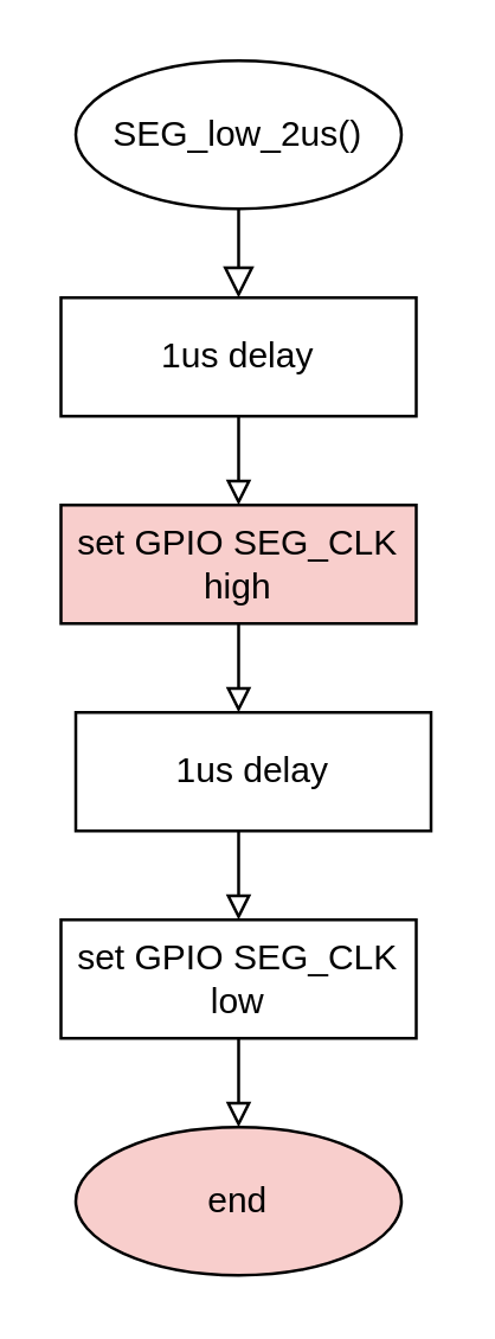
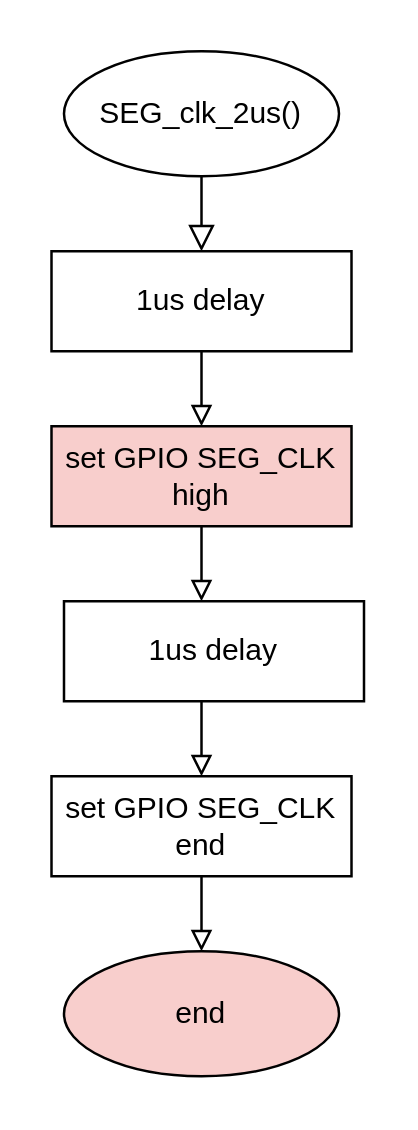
  <mxCell id="0" />
  <mxCell id="1" parent="0" />
  <mxCell id="2" value="" style="rounded=0;html=1;jettySize=auto;orthogonalLoop=1;fontSize=11;endArrow=block;endFill=0;endSize=8;strokeWidth=1;shadow=0;labelBackgroundColor=none;edgeStyle=orthogonalEdgeStyle;" parent="1" edge="1"><mxGeometry relative="1" as="geometry"><mxPoint x="80" y="70" as="sourcePoint" /><mxPoint x="80" y="100" as="targetPoint" /></mxGeometry></mxCell>
  <mxCell id="3" style="edgeStyle=orthogonalEdgeStyle;rounded=0;orthogonalLoop=1;jettySize=auto;html=1;exitX=0.5;exitY=1;exitDx=0;exitDy=0;entryX=0.5;entryY=0;entryDx=0;entryDy=0;endArrow=block;endFill=0;" edge="1" parent="1"><mxGeometry relative="1" as="geometry"><mxPoint x="80" y="140" as="sourcePoint" /><mxPoint x="80" y="170" as="targetPoint" /></mxGeometry></mxCell>
  <mxCell id="4" style="edgeStyle=orthogonalEdgeStyle;rounded=0;orthogonalLoop=1;jettySize=auto;html=1;exitX=0.5;exitY=1;exitDx=0;exitDy=0;entryX=0.5;entryY=0;entryDx=0;entryDy=0;endArrow=block;endFill=0;" edge="1" parent="1"><mxGeometry relative="1" as="geometry"><mxPoint x="80" y="350" as="sourcePoint" /><mxPoint x="80" y="380" as="targetPoint" /></mxGeometry></mxCell>
  <mxCell id="5" style="edgeStyle=orthogonalEdgeStyle;rounded=0;orthogonalLoop=1;jettySize=auto;html=1;exitX=0.5;exitY=1;exitDx=0;exitDy=0;entryX=0.5;entryY=0;entryDx=0;entryDy=0;endArrow=block;endFill=0;" edge="1" parent="1"><mxGeometry relative="1" as="geometry"><mxPoint x="80" y="210" as="sourcePoint" /><mxPoint x="80" y="240" as="targetPoint" /></mxGeometry></mxCell>
  <mxCell id="6" style="edgeStyle=orthogonalEdgeStyle;rounded=0;orthogonalLoop=1;jettySize=auto;html=1;exitX=0.5;exitY=1;exitDx=0;exitDy=0;entryX=0.5;entryY=0;entryDx=0;entryDy=0;endArrow=block;endFill=0;" edge="1" parent="1"><mxGeometry relative="1" as="geometry"><mxPoint x="80" y="280" as="sourcePoint" /><mxPoint x="80" y="310" as="targetPoint" /></mxGeometry></mxCell>
- <mxCell id="7" value="&lt;span&gt;SEG_low_2us()&lt;/span&gt;" style="ellipse;whiteSpace=wrap;html=1;" vertex="1" parent="1"><mxGeometry x="25" y="20" width="110" height="50" as="geometry" /></mxCell>
+ <mxCell id="7" value="&lt;span&gt;SEG_clk_2us()&lt;/span&gt;" style="ellipse;whiteSpace=wrap;html=1;" vertex="1" parent="1"><mxGeometry x="25" y="20" width="110" height="50" as="geometry" /></mxCell>
  <mxCell id="8" value="&lt;span&gt;1us delay&lt;/span&gt;" style="rounded=0;whiteSpace=wrap;html=1;" vertex="1" parent="1"><mxGeometry x="20" y="100" width="120" height="40" as="geometry" /></mxCell>
  <mxCell id="9" value="&lt;span&gt;1us delay&lt;/span&gt;" style="rounded=0;whiteSpace=wrap;html=1;" vertex="1" parent="1"><mxGeometry x="25" y="240" width="120" height="40" as="geometry" /></mxCell>
  <mxCell id="10" value="set GPIO SEG_CLK high" style="rounded=0;whiteSpace=wrap;html=1;fillColor=#f8cecc;" vertex="1" parent="1"><mxGeometry x="20" y="170" width="120" height="40" as="geometry" /></mxCell>
- <mxCell id="11" value="set GPIO SEG_CLK low" style="rounded=0;whiteSpace=wrap;html=1;" vertex="1" parent="1"><mxGeometry x="20" y="310" width="120" height="40" as="geometry" /></mxCell>
+ <mxCell id="11" value="set GPIO SEG_CLK end" style="rounded=0;whiteSpace=wrap;html=1;" vertex="1" parent="1"><mxGeometry x="20" y="310" width="120" height="40" as="geometry" /></mxCell>
  <mxCell id="12" value="&lt;span&gt;end&lt;/span&gt;" style="ellipse;whiteSpace=wrap;html=1;fillColor=#f8cecc;" vertex="1" parent="1"><mxGeometry x="25" y="380" width="110" height="50" as="geometry" /></mxCell>
